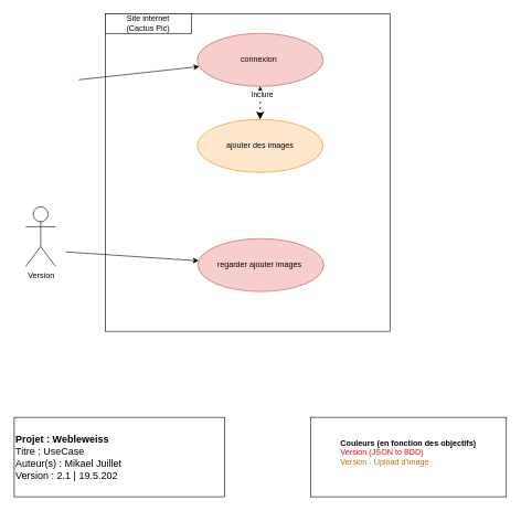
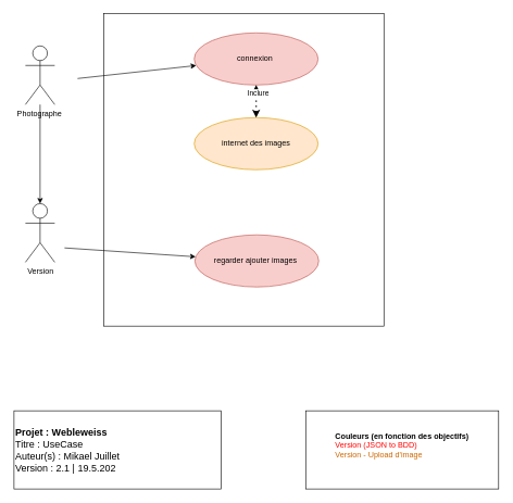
  <mxCell id="0" />
  <mxCell id="1" parent="0" />
  <mxCell id="2" value="" style="rounded=0;whiteSpace=wrap;html=1;fillColor=none;align=left;" parent="1" vertex="1"><mxGeometry x="158" y="20" width="430" height="480" as="geometry" /></mxCell>
+ <mxCell id="3" value="" style="edgeStyle=orthogonalEdgeStyle;rounded=0;orthogonalLoop=1;jettySize=auto;html=1;" parent="1" source="4" target="5" edge="1"><mxGeometry relative="1" as="geometry" /></mxCell>
+ <mxCell id="4" value="Photographe&amp;nbsp;" style="shape=umlActor;verticalLabelPosition=bottom;verticalAlign=top;html=1;outlineConnect=0;" parent="1" vertex="1"><mxGeometry x="38" y="70" width="45" height="90" as="geometry" /></mxCell>
  <mxCell id="5" value="Version" style="shape=umlActor;verticalLabelPosition=bottom;verticalAlign=top;html=1;outlineConnect=0;" parent="1" vertex="1"><mxGeometry x="38" y="312" width="45" height="90" as="geometry" /></mxCell>
  <mxCell id="6" value="" style="endArrow=classic;html=1;" parent="1" target="7" edge="1"><mxGeometry width="50" height="50" relative="1" as="geometry"><mxPoint x="98" y="380" as="sourcePoint" /><mxPoint x="298" y="400" as="targetPoint" /></mxGeometry></mxCell>
  <mxCell id="7" value="regarder ajouter images&amp;nbsp;" style="ellipse;whiteSpace=wrap;html=1;fillColor=#f8cecc;strokeColor=#b85450;" parent="1" vertex="1"><mxGeometry x="298" y="360" width="190" height="80" as="geometry" /></mxCell>
  <mxCell id="8" value="" style="endArrow=classic;html=1;" parent="1" target="9" edge="1"><mxGeometry width="50" height="50" relative="1" as="geometry"><mxPoint x="118" y="120" as="sourcePoint" /><mxPoint x="298" y="310" as="targetPoint" /></mxGeometry></mxCell>
  <mxCell id="9" value="connexion&amp;nbsp;" style="ellipse;whiteSpace=wrap;html=1;fillColor=#f8cecc;strokeColor=#b85450;" parent="1" vertex="1"><mxGeometry x="297" y="50" width="190" height="80" as="geometry" /></mxCell>
  <mxCell id="10" value="&lt;div style=&quot;font-size: 15px&quot;&gt;&lt;b&gt;Projet : Webleweiss&lt;/b&gt;&lt;/div&gt;&lt;div style=&quot;font-size: 15px&quot;&gt;Titre : UseCase&lt;/div&gt;&lt;div style=&quot;font-size: 15px&quot;&gt;Auteur(s) : Mikael Juillet&lt;/div&gt;&lt;span style=&quot;font-size: 15px&quot;&gt;Version : 2.1 | 19.5.202&lt;br&gt;&lt;/span&gt;" style="rounded=0;whiteSpace=wrap;html=1;align=left;" parent="1" vertex="1"><mxGeometry x="20.5" y="630" width="317.5" height="120" as="geometry" /></mxCell>
  <mxCell id="11" value="&lt;b&gt;Couleurs (en fonction des objectifs)&lt;/b&gt;&lt;br&gt;&lt;div style=&quot;text-align: left&quot;&gt;&lt;font color=&quot;#ff0000&quot;&gt;Version (JSON to BDD)&lt;/font&gt;&lt;/div&gt;&lt;div style=&quot;text-align: left&quot;&gt;&lt;font color=&quot;#cc6600&quot;&gt;Version - Upload d'image&lt;/font&gt;&lt;/div&gt;&lt;div style=&quot;text-align: left&quot;&gt;&lt;br&gt;&lt;/div&gt;" style="rounded=0;whiteSpace=wrap;html=1;" vertex="1" parent="1"><mxGeometry x="468" y="630" width="296" height="120" as="geometry" /></mxCell>
- <mxCell id="12" value="ajouter des images" style="ellipse;whiteSpace=wrap;html=1;fillColor=#ffe6cc;strokeColor=#d79b00;" vertex="1" parent="1"><mxGeometry x="297" y="180" width="190" height="80" as="geometry" /></mxCell>
+ <mxCell id="12" value="internet des images" style="ellipse;whiteSpace=wrap;html=1;fillColor=#ffe6cc;strokeColor=#d79b00;" vertex="1" parent="1"><mxGeometry x="297" y="180" width="190" height="80" as="geometry" /></mxCell>
  <mxCell id="13" value="" style="endArrow=classic;dashed=1;html=1;dashPattern=1 3;strokeWidth=2;startArrow=classic;startFill=1;entryX=0.5;entryY=1;entryDx=0;entryDy=0;exitX=0.5;exitY=0;exitDx=0;exitDy=0;" edge="1" parent="1" source="12" target="9"><mxGeometry width="50" height="50" relative="1" as="geometry"><mxPoint x="238" y="290" as="sourcePoint" /><mxPoint x="288" y="240" as="targetPoint" /></mxGeometry></mxCell>
  <mxCell id="14" value="Inclure" style="edgeLabel;html=1;align=center;verticalAlign=middle;resizable=0;points=[];" vertex="1" connectable="0" parent="13"><mxGeometry x="0.504" y="-2" relative="1" as="geometry"><mxPoint as="offset" /></mxGeometry></mxCell>
- <mxCell id="15" value="Site internet &lt;br&gt;(Cactus Pic)" style="rounded=0;whiteSpace=wrap;html=1;" vertex="1" parent="1"><mxGeometry x="158" y="20" width="130" height="30" as="geometry" /></mxCell>
